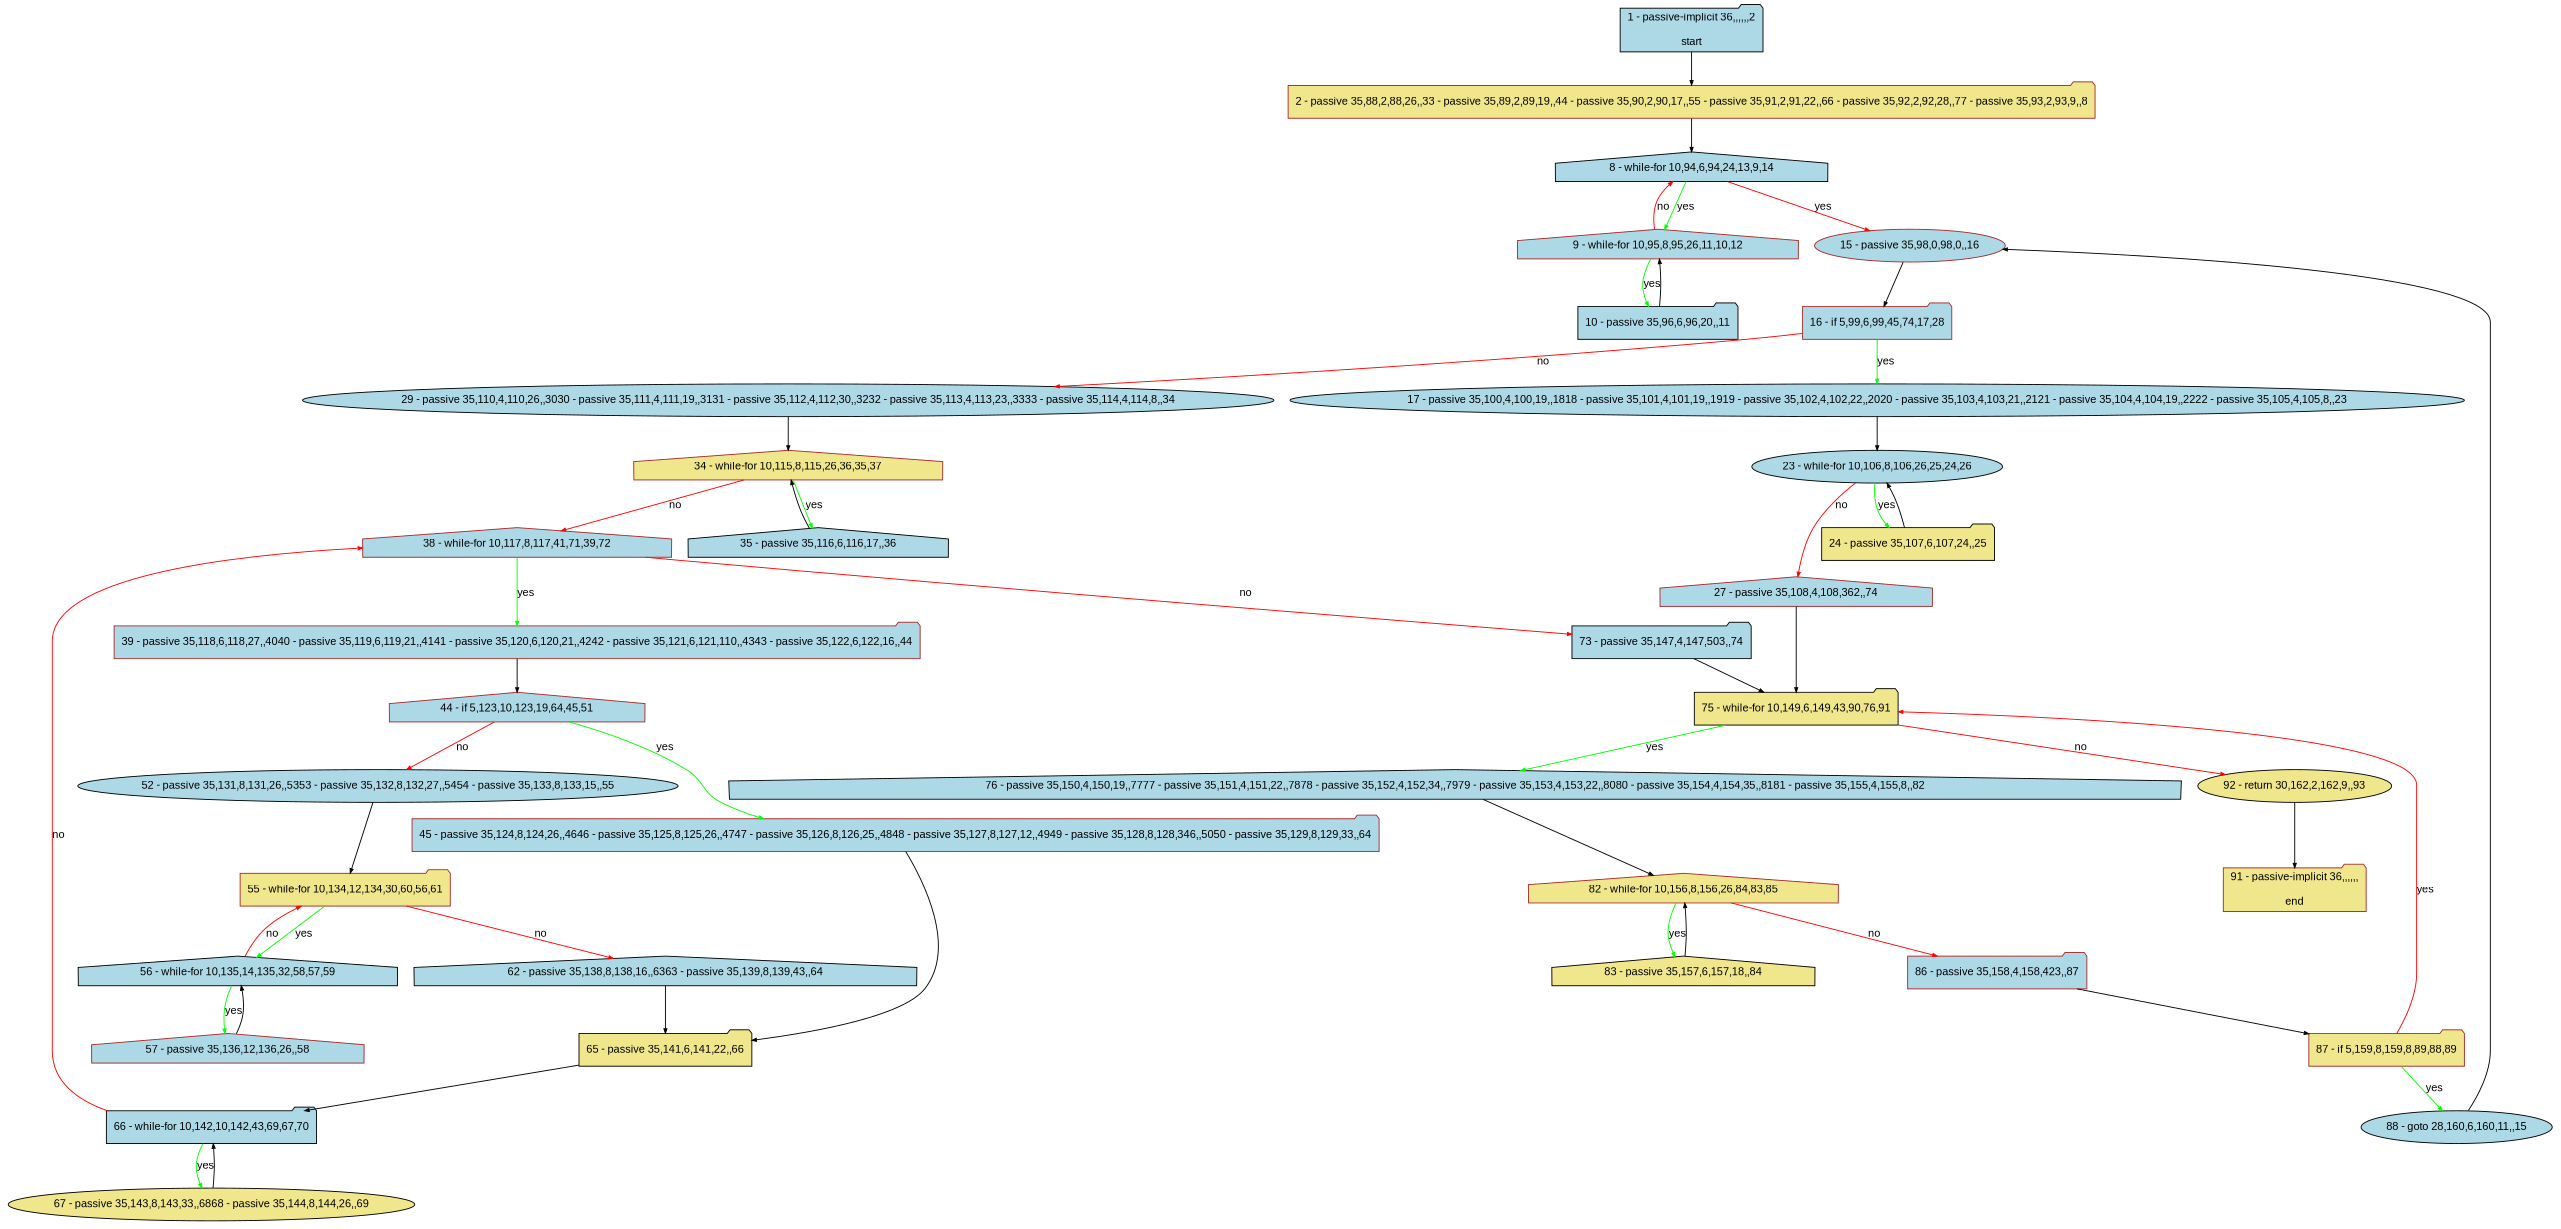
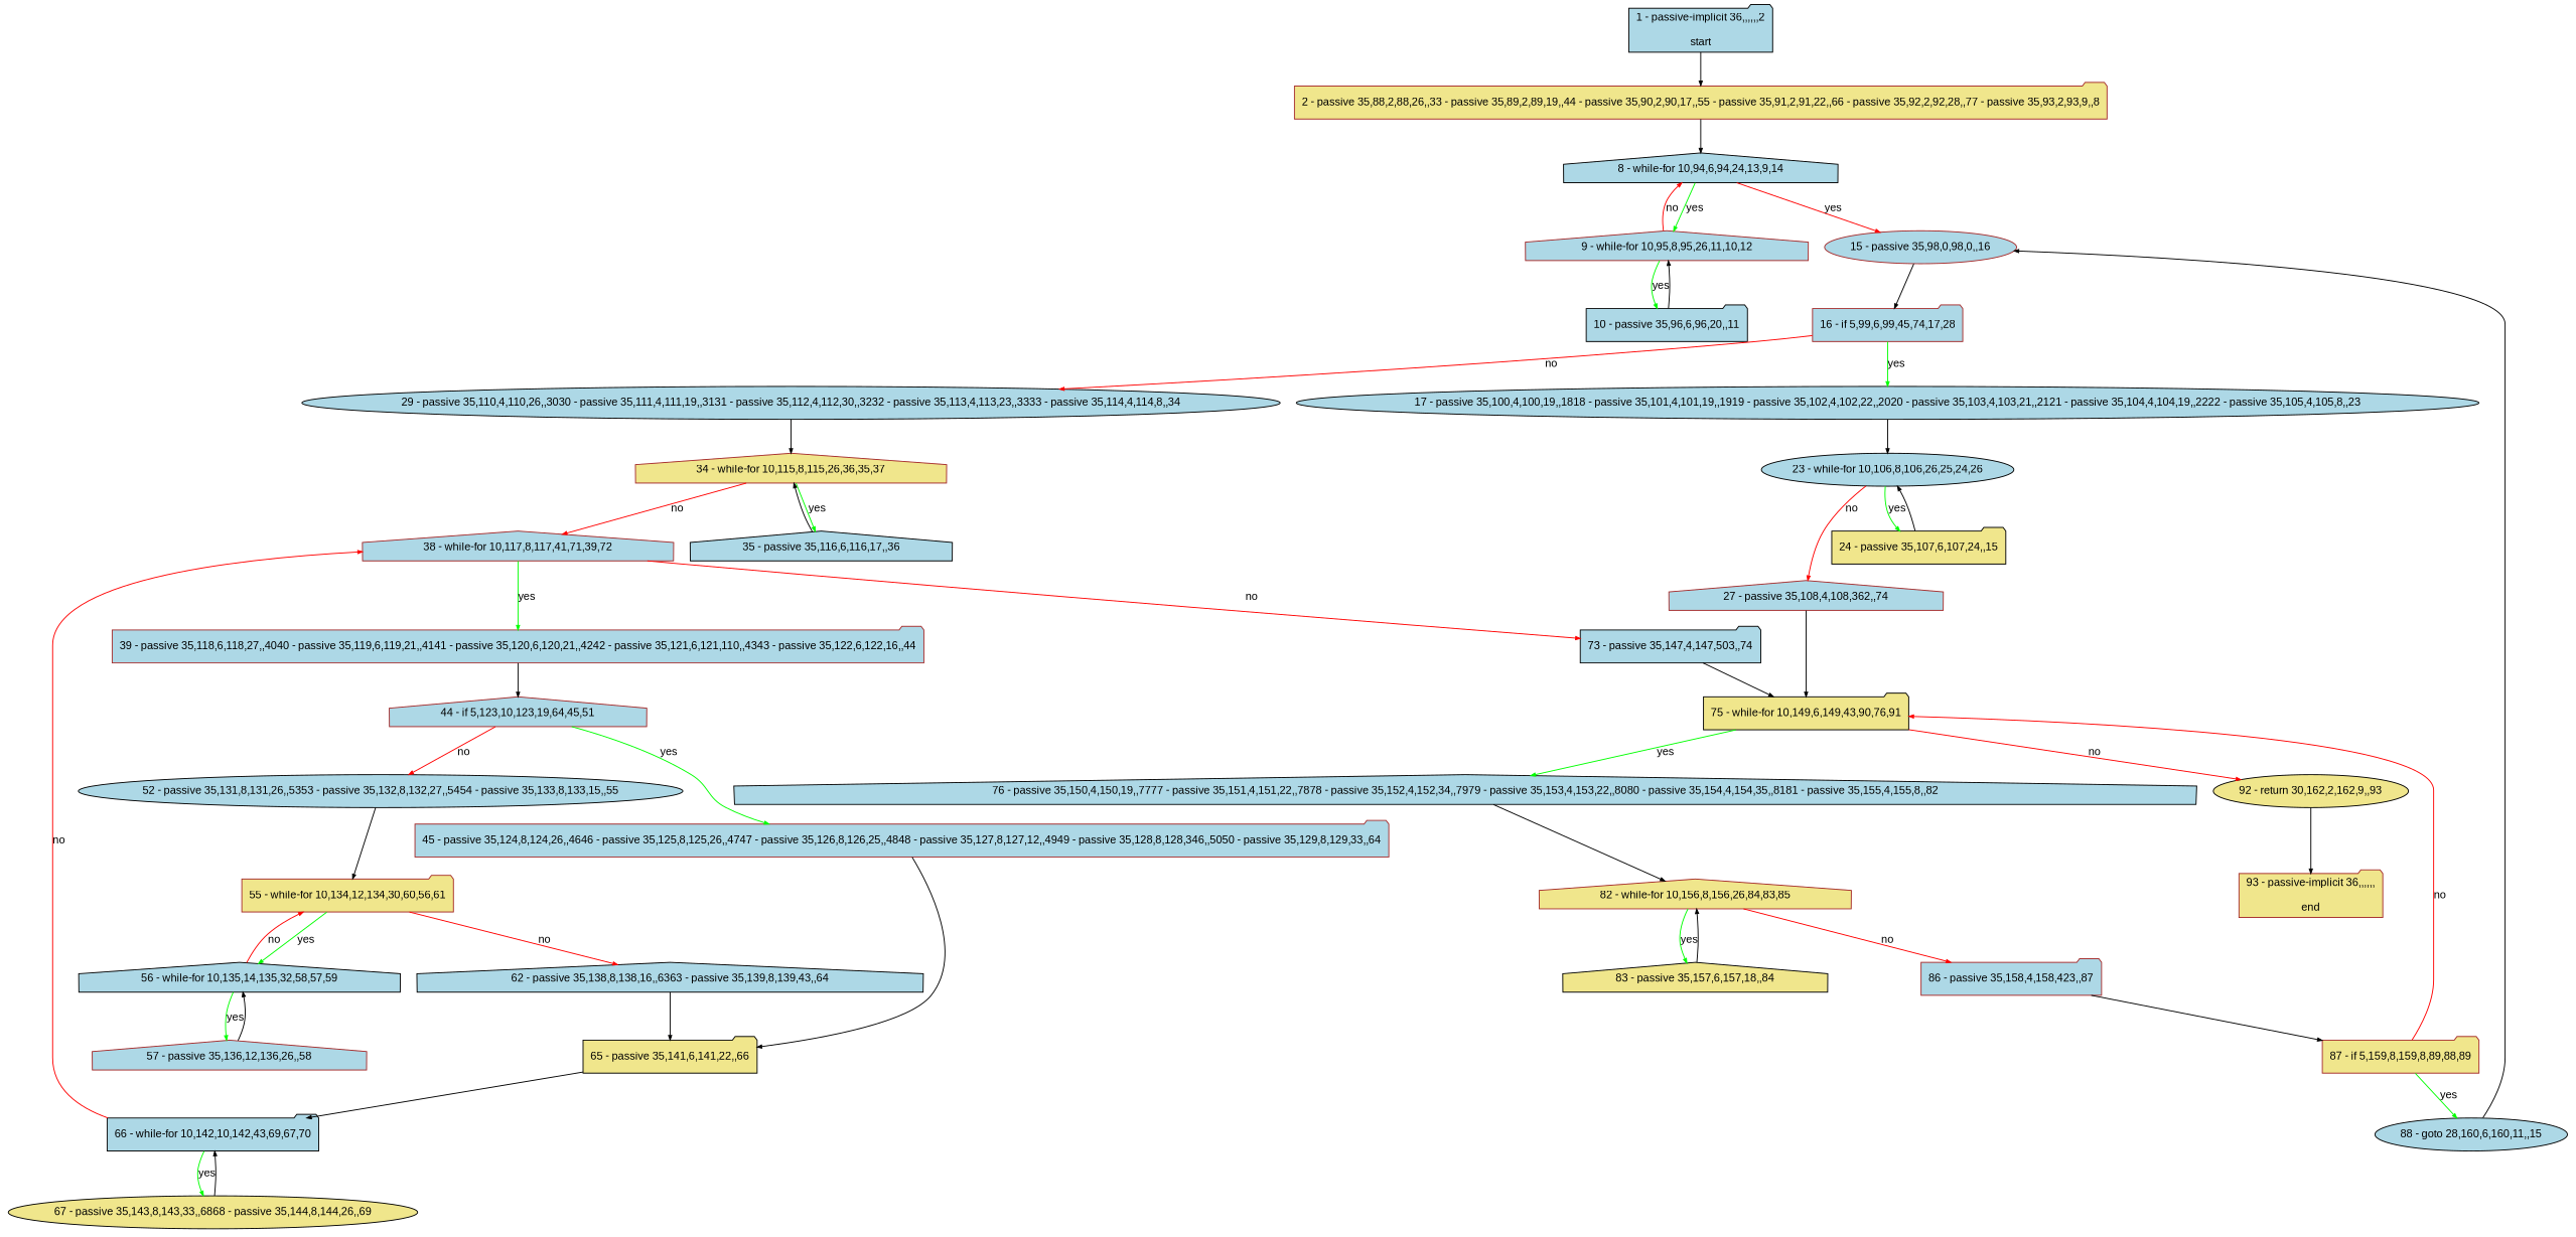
  digraph {
    bgcolor=white
    compound=true
    fillcolor="#FFFFCC"
    fontname=Arial
    fontsize=12
    pack=true
    packmode=clust
    style="rounded,filled"
    node [color=black compound=true fillcolor=lightblue fixedsize=false fontname=Arial fontsize=12 node_initialized=no shape=folder style=filled]
    edge [arrowhead=normal arrowsize=0.5 arrowtail=none color="#000000" compound=true dir=forward fontcolor=black fontname=Arial fontsize=12]
    n1 [color=brown fillcolor=khaki label="2 - passive 35,88,2,88,26,,33 - passive 35,89,2,89,19,,44 - passive 35,90,2,90,17,,55 - passive 35,91,2,91,22,,66 - passive 35,92,2,92,28,,77 - passive 35,93,2,93,9,,8"]
    n2 [label="8 - while-for 10,94,6,94,24,13,9,14" shape=house]
    n3 [color=brown label="9 - while-for 10,95,8,95,26,11,10,12" shape=house]
    n4 [color=brown label="15 - passive 35,98,0,98,0,,16" shape=ellipse]
    n5 [label="1 - passive-implicit 36,,,,,,2\n\nstart"]
    n6 [label="10 - passive 35,96,6,96,20,,11"]
    n7 [color=brown label="16 - if 5,99,6,99,45,74,17,28"]
    n8 [label="17 - passive 35,100,4,100,19,,1818 - passive 35,101,4,101,19,,1919 - passive 35,102,4,102,22,,2020 - passive 35,103,4,103,21,,2121 - passive 35,104,4,104,19,,2222 - passive 35,105,4,105,8,,23" shape=ellipse]
    n9 [label="29 - passive 35,110,4,110,26,,3030 - passive 35,111,4,111,19,,3131 - passive 35,112,4,112,30,,3232 - passive 35,113,4,113,23,,3333 - passive 35,114,4,114,8,,34" shape=ellipse]
    n10 [label="23 - while-for 10,106,8,106,26,25,24,26" shape=ellipse]
    n11 [color=brown fillcolor=khaki label="34 - while-for 10,115,8,115,26,36,35,37" shape=house]
-   n12 [fillcolor=khaki label="24 - passive 35,107,6,107,24,,25"]
+   n12 [fillcolor=khaki label="24 - passive 35,107,6,107,24,,15"]
    n13 [color=brown label="27 - passive 35,108,4,108,362,,74" shape=house]
    n14 [label="35 - passive 35,116,6,116,17,,36" shape=house]
    n15 [color=brown label="38 - while-for 10,117,8,117,41,71,39,72" shape=house]
    n16 [fillcolor=khaki label="75 - while-for 10,149,6,149,43,90,76,91"]
    n17 [label="76 - passive 35,150,4,150,19,,7777 - passive 35,151,4,151,22,,7878 - passive 35,152,4,152,34,,7979 - passive 35,153,4,153,22,,8080 - passive 35,154,4,154,35,,8181 - passive 35,155,4,155,8,,82" shape=house]
    n18 [fillcolor=khaki label="92 - return 30,162,2,162,9,,93" shape=ellipse]
    n19 [color=brown fillcolor=khaki label="82 - while-for 10,156,8,156,26,84,83,85" shape=house]
-   n20 [color=brown fillcolor=khaki label="91 - passive-implicit 36,,,,,,\n\nend"]
+   n20 [color=brown fillcolor=khaki label="93 - passive-implicit 36,,,,,,\n\nend"]
    n21 [color=brown label="39 - passive 35,118,6,118,27,,4040 - passive 35,119,6,119,21,,4141 - passive 35,120,6,120,21,,4242 - passive 35,121,6,121,110,,4343 - passive 35,122,6,122,16,,44"]
    n22 [label="73 - passive 35,147,4,147,503,,74"]
    n23 [color=brown label="44 - if 5,123,10,123,19,64,45,51" shape=house]
    n24 [color=brown label="45 - passive 35,124,8,124,26,,4646 - passive 35,125,8,125,26,,4747 - passive 35,126,8,126,25,,4848 - passive 35,127,8,127,12,,4949 - passive 35,128,8,128,346,,5050 - passive 35,129,8,129,33,,64"]
    n25 [label="52 - passive 35,131,8,131,26,,5353 - passive 35,132,8,132,27,,5454 - passive 35,133,8,133,15,,55" shape=ellipse]
    n26 [fillcolor=khaki label="65 - passive 35,141,6,141,22,,66"]
    n27 [color=brown fillcolor=khaki label="55 - while-for 10,134,12,134,30,60,56,61"]
    n28 [label="66 - while-for 10,142,10,142,43,69,67,70"]
    n29 [label="56 - while-for 10,135,14,135,32,58,57,59" shape=house]
    n30 [label="62 - passive 35,138,8,138,16,,6363 - passive 35,139,8,139,43,,64" shape=house]
    n31 [fillcolor=khaki label="67 - passive 35,143,8,143,33,,6868 - passive 35,144,8,144,26,,69" shape=ellipse]
    n32 [color=brown label="57 - passive 35,136,12,136,26,,58" shape=house]
    n33 [fillcolor=khaki label="83 - passive 35,157,6,157,18,,84" shape=house]
    n34 [color=brown label="86 - passive 35,158,4,158,423,,87"]
    n35 [color=brown fillcolor=khaki label="87 - if 5,159,8,159,8,89,88,89"]
    n36 [label="88 - goto 28,160,6,160,11,,15" shape=ellipse]
    n1 -> n2
    n2 -> n3 [color="#00ff00" label=yes]
    n2 -> n4 [color="#ff0000" label=yes]
    n3 -> n2 [color="#ff0000" label=no]
    n3 -> n6 [color="#00ff00" label=yes]
    n4 -> n7
    n5 -> n1
    n6 -> n3
    n7 -> n8 [color="#00ff00" label=yes]
    n7 -> n9 [color="#ff0000" label=no]
    n8 -> n10
    n9 -> n11
    n10 -> n12 [color="#00ff00" label=yes]
    n10 -> n13 [color="#ff0000" label=no]
    n11 -> n14 [color="#00ff00" label=yes]
    n11 -> n15 [color="#ff0000" label=no]
    n12 -> n10
    n13 -> n16
    n14 -> n11
    n15 -> n21 [color="#00ff00" label=yes]
    n15 -> n22 [color="#ff0000" label=no]
    n16 -> n17 [color="#00ff00" label=yes]
    n16 -> n18 [color="#ff0000" label=no]
    n17 -> n19
    n18 -> n20
    n19 -> n33 [color="#00ff00" label=yes]
    n19 -> n34 [color="#ff0000" label=no]
    n21 -> n23
    n22 -> n16
    n23 -> n24 [color="#00ff00" label=yes]
    n23 -> n25 [color="#ff0000" label=no]
    n24 -> n26
    n25 -> n27
    n26 -> n28
    n27 -> n29 [color="#00ff00" label=yes]
    n27 -> n30 [color="#ff0000" label=no]
    n28 -> n15 [color="#ff0000" label=no]
    n28 -> n31 [color="#00ff00" label=yes]
    n29 -> n27 [color="#ff0000" label=no]
    n29 -> n32 [color="#00ff00" label=yes]
    n30 -> n26
    n31 -> n28
    n32 -> n29
    n33 -> n19
    n34 -> n35
-   n35 -> n16 [color="#ff0000" label=yes]
+   n35 -> n16 [color="#ff0000" label=no]
    n35 -> n36 [color="#00ff00" label=yes]
    n36 -> n4
  }
